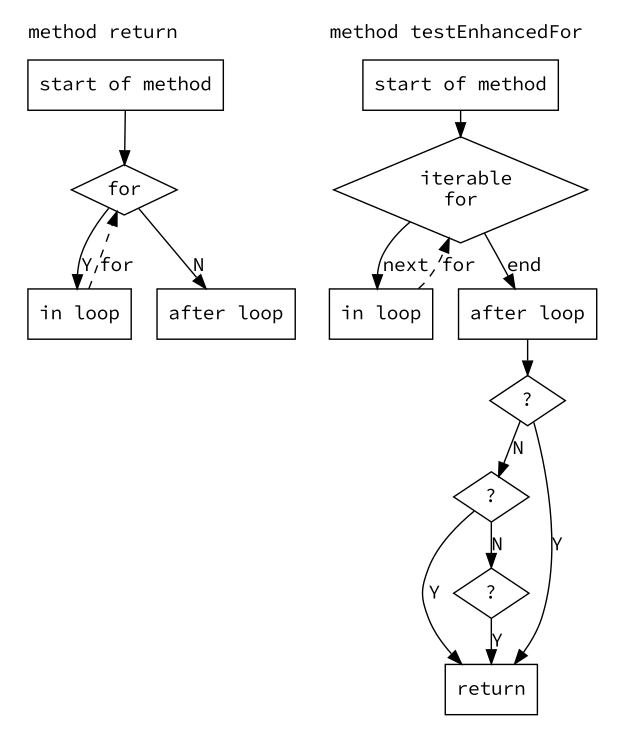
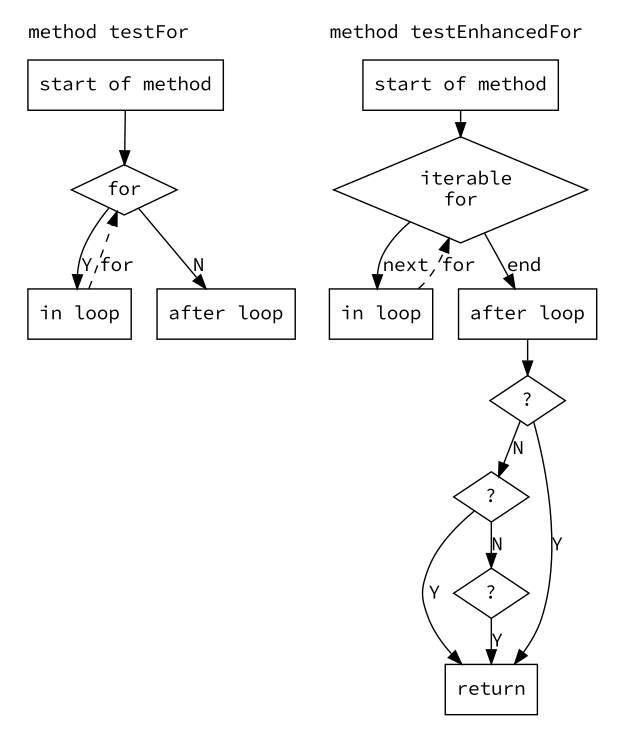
  digraph {
    compound=true
    fontname="Source Code Pro"
    node [fillcolor=white fontname="Source Code Pro" shape=rect style=filled]
    edge [fontname="Source Code Pro"]
    n1 [label="start of method"]
    n2 [label=for shape=diamond]
    n3 [label="in loop"]
    n4 [label="after loop"]
    n5 [label="start of method"]
    n6 [label=" iterable\nfor" shape=diamond]
    n7 [label="in loop"]
    n8 [label="after loop"]
    n9 [label="?" shape=diamond]
    n10 [label="?" shape=diamond]
    n11 [label="?" shape=diamond]
    n12 [label=return]
    subgraph cluster_1 {
-     label="method return"
+     label="method testFor"
      labeljust=l
      pencolor=transparent
      ranksep=0.5
      n1
      n2
      n3
      n4
    }
    subgraph cluster_2 {
      label="method testEnhancedFor"
      labeljust=l
      pencolor=transparent
      ranksep=0.5
      n5
      n6
      n7
      n8
      n9
      n10
      n11
      n12
    }
    n1 -> n2
    n2 -> n3 [label=Y]
    n2 -> n4 [label=N]
    n3 -> n2 [label=for style=dashed]
    n5 -> n6
    n6 -> n7 [label=next]
    n6 -> n8 [label=end]
    n7 -> n6 [label=for style=dashed]
    n8 -> n9
    n9 -> n10 [label=N]
    n9 -> n12 [label=Y]
    n10 -> n11 [label=N]
    n10 -> n12 [label=Y]
    n11 -> n12 [label=Y]
  }
